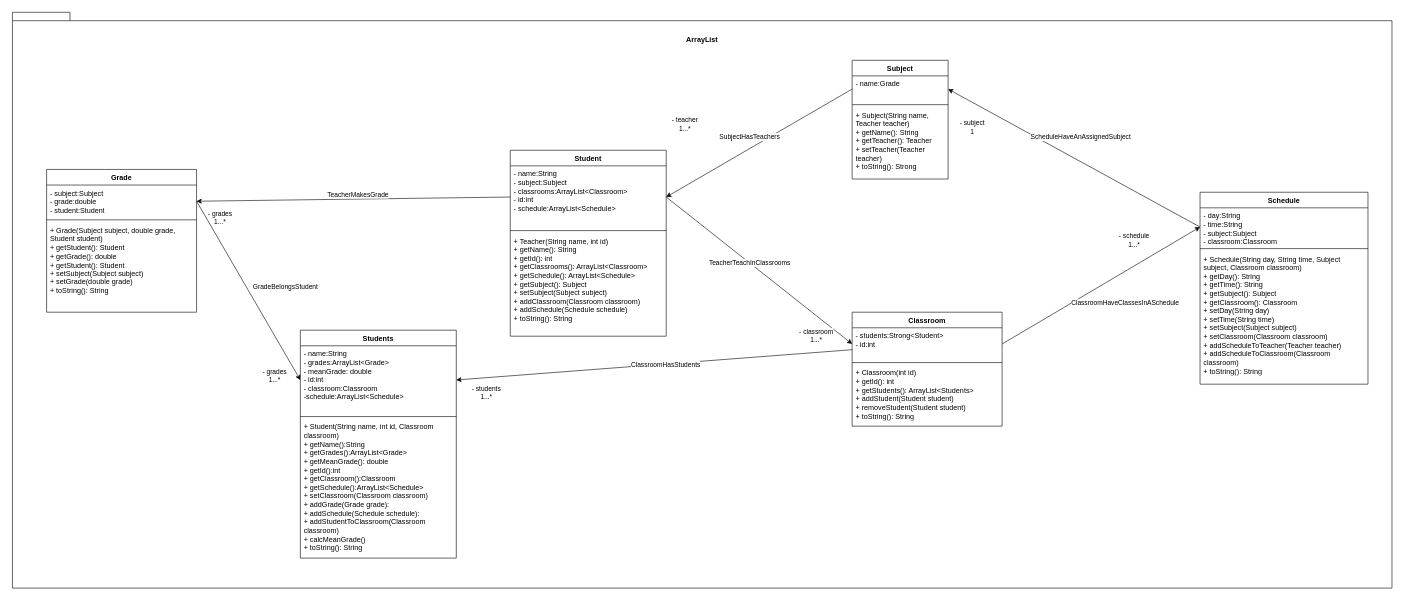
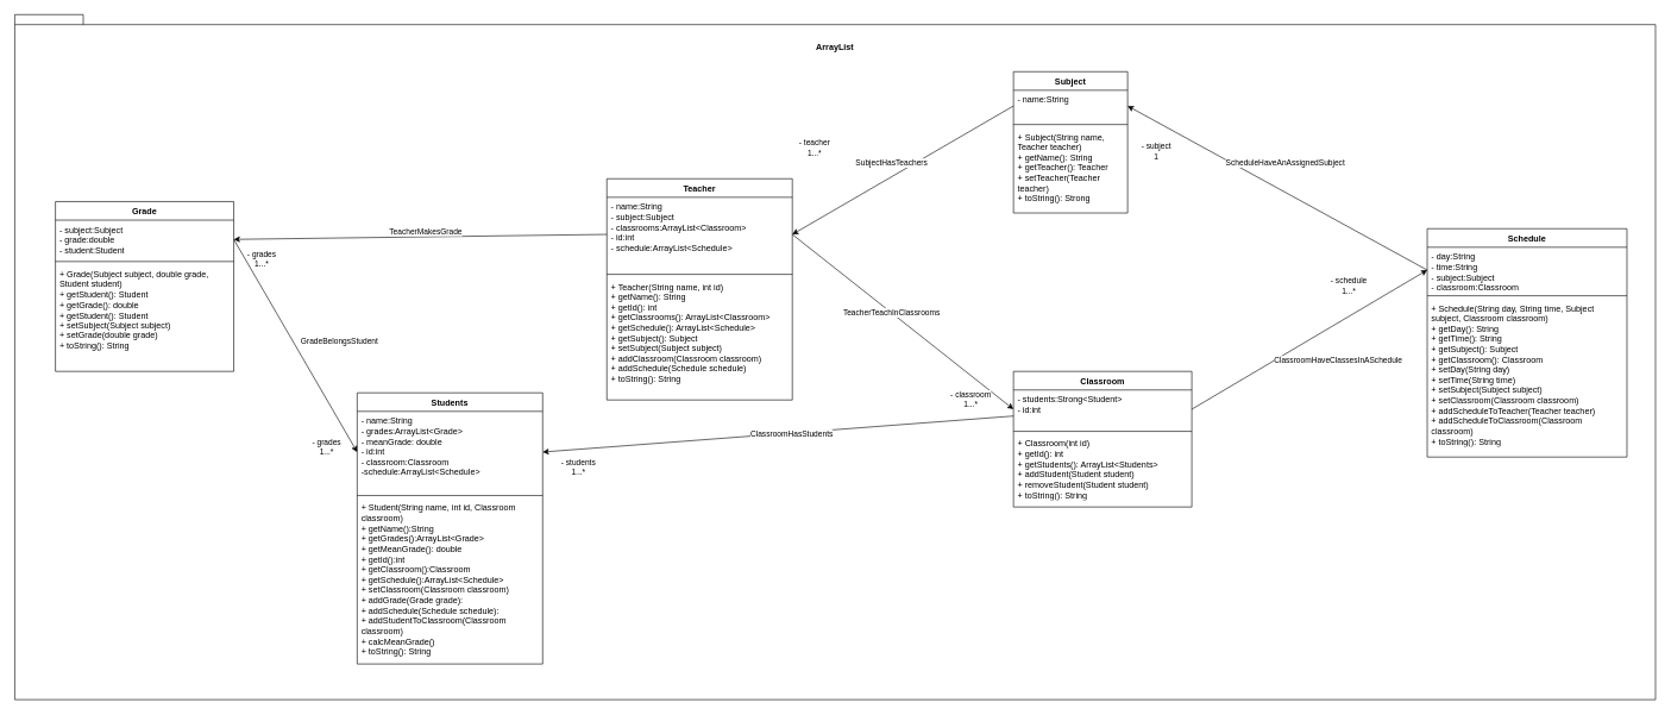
  <mxCell id="0" />
  <mxCell id="1" parent="0" />
  <mxCell id="2" value="ArrayList&lt;div&gt;&lt;br&gt;&lt;/div&gt;&lt;div&gt;&lt;br&gt;&lt;/div&gt;&lt;div&gt;&lt;br&gt;&lt;/div&gt;&lt;div&gt;&lt;br&gt;&lt;/div&gt;&lt;div&gt;&lt;br&gt;&lt;/div&gt;&lt;div&gt;&lt;br&gt;&lt;/div&gt;&lt;div&gt;&lt;br&gt;&lt;/div&gt;&lt;div&gt;&lt;br&gt;&lt;/div&gt;&lt;div&gt;&lt;br&gt;&lt;/div&gt;&lt;div&gt;&lt;br&gt;&lt;/div&gt;&lt;div&gt;&lt;br&gt;&lt;/div&gt;&lt;div&gt;&lt;br&gt;&lt;/div&gt;&lt;div&gt;&lt;br&gt;&lt;/div&gt;&lt;div&gt;&lt;br&gt;&lt;/div&gt;&lt;div&gt;&lt;br&gt;&lt;/div&gt;&lt;div&gt;&lt;br&gt;&lt;/div&gt;&lt;div&gt;&lt;br&gt;&lt;/div&gt;&lt;div&gt;&lt;br&gt;&lt;/div&gt;&lt;div&gt;&lt;br&gt;&lt;/div&gt;&lt;div&gt;&lt;br&gt;&lt;/div&gt;&lt;div&gt;&lt;br&gt;&lt;/div&gt;&lt;div&gt;&lt;br&gt;&lt;/div&gt;&lt;div&gt;&lt;br&gt;&lt;/div&gt;&lt;div&gt;&lt;br&gt;&lt;/div&gt;&lt;div&gt;&lt;br&gt;&lt;/div&gt;&lt;div&gt;&lt;br&gt;&lt;/div&gt;&lt;div&gt;&lt;br&gt;&lt;/div&gt;&lt;div&gt;&lt;br&gt;&lt;/div&gt;&lt;div&gt;&lt;br&gt;&lt;/div&gt;&lt;div&gt;&lt;br&gt;&lt;/div&gt;&lt;div&gt;&lt;br&gt;&lt;/div&gt;&lt;div&gt;&lt;br&gt;&lt;/div&gt;&lt;div&gt;&lt;br&gt;&lt;/div&gt;&lt;div&gt;&lt;br&gt;&lt;/div&gt;&lt;div&gt;&lt;br&gt;&lt;/div&gt;&lt;div&gt;&lt;br&gt;&lt;/div&gt;&lt;div&gt;&lt;br&gt;&lt;/div&gt;&lt;div&gt;&lt;br&gt;&lt;/div&gt;&lt;div&gt;&lt;br&gt;&lt;/div&gt;&lt;div&gt;&lt;br&gt;&lt;/div&gt;&lt;div&gt;&lt;br&gt;&lt;/div&gt;&lt;div&gt;&lt;br&gt;&lt;/div&gt;&lt;div&gt;&lt;br&gt;&lt;/div&gt;&lt;div&gt;&lt;br&gt;&lt;/div&gt;&lt;div&gt;&lt;br&gt;&lt;/div&gt;&lt;div&gt;&lt;br&gt;&lt;/div&gt;&lt;div&gt;&lt;br&gt;&lt;/div&gt;&lt;div&gt;&lt;br&gt;&lt;/div&gt;&lt;div&gt;&lt;br&gt;&lt;/div&gt;&lt;div&gt;&lt;br&gt;&lt;/div&gt;&lt;div&gt;&lt;br&gt;&lt;/div&gt;&lt;div&gt;&lt;br&gt;&lt;/div&gt;&lt;div&gt;&lt;br&gt;&lt;/div&gt;&lt;div&gt;&lt;br&gt;&lt;/div&gt;&lt;div&gt;&lt;br&gt;&lt;/div&gt;&lt;div&gt;&lt;br&gt;&lt;/div&gt;&lt;div&gt;&lt;br&gt;&lt;/div&gt;&lt;div&gt;&lt;br&gt;&lt;/div&gt;&lt;div&gt;&lt;br&gt;&lt;/div&gt;&lt;div&gt;&lt;br&gt;&lt;/div&gt;&lt;div&gt;&lt;br&gt;&lt;/div&gt;" style="shape=folder;fontStyle=1;spacingTop=10;tabWidth=40;tabHeight=14;tabPosition=left;html=1;whiteSpace=wrap;" parent="1" vertex="1"><mxGeometry x="20" y="20" width="2300" height="960" as="geometry" /></mxCell>
  <mxCell id="3" value="Classroom" style="swimlane;fontStyle=1;align=center;verticalAlign=top;childLayout=stackLayout;horizontal=1;startSize=26;horizontalStack=0;resizeParent=1;resizeParentMax=0;resizeLast=0;collapsible=1;marginBottom=0;whiteSpace=wrap;html=1;" parent="1" vertex="1"><mxGeometry x="1420" y="520" width="250" height="190" as="geometry" /></mxCell>
  <mxCell id="4" value="&lt;div&gt;- students:Strong&amp;lt;Student&amp;gt;&lt;/div&gt;&lt;div&gt;- id:int&lt;/div&gt;" style="text;strokeColor=none;fillColor=none;align=left;verticalAlign=top;spacingLeft=4;spacingRight=4;overflow=hidden;rotatable=0;points=[[0,0.5],[1,0.5]];portConstraint=eastwest;whiteSpace=wrap;html=1;" parent="3" vertex="1"><mxGeometry y="26" width="250" height="54" as="geometry" /></mxCell>
  <mxCell id="5" value="" style="line;strokeWidth=1;fillColor=none;align=left;verticalAlign=middle;spacingTop=-1;spacingLeft=3;spacingRight=3;rotatable=0;labelPosition=right;points=[];portConstraint=eastwest;strokeColor=inherit;" parent="3" vertex="1"><mxGeometry y="80" width="250" height="8" as="geometry" /></mxCell>
  <mxCell id="6" value="&lt;div&gt;+ Classroom(int id)&lt;/div&gt;&lt;div&gt;+ getId(): int&lt;/div&gt;&lt;div&gt;+ getStudents(): ArrayList&amp;lt;Students&amp;gt;&lt;/div&gt;&lt;div&gt;+ addStudent(Student student)&lt;/div&gt;&lt;div&gt;+ removeStudent(Student student)&lt;/div&gt;&lt;div&gt;+ toString(): String&lt;/div&gt;" style="text;strokeColor=none;fillColor=none;align=left;verticalAlign=top;spacingLeft=4;spacingRight=4;overflow=hidden;rotatable=0;points=[[0,0.5],[1,0.5]];portConstraint=eastwest;whiteSpace=wrap;html=1;" parent="3" vertex="1"><mxGeometry y="88" width="250" height="102" as="geometry" /></mxCell>
  <mxCell id="7" value="Subject" style="swimlane;fontStyle=1;align=center;verticalAlign=top;childLayout=stackLayout;horizontal=1;startSize=26;horizontalStack=0;resizeParent=1;resizeParentMax=0;resizeLast=0;collapsible=1;marginBottom=0;whiteSpace=wrap;html=1;" parent="1" vertex="1"><mxGeometry x="1420" y="100" width="160" height="198" as="geometry" /></mxCell>
- <mxCell id="8" value="&lt;div&gt;- name:Grade&lt;/div&gt;" style="text;strokeColor=none;fillColor=none;align=left;verticalAlign=top;spacingLeft=4;spacingRight=4;overflow=hidden;rotatable=0;points=[[0,0.5],[1,0.5]];portConstraint=eastwest;whiteSpace=wrap;html=1;" parent="7" vertex="1"><mxGeometry y="26" width="160" height="44" as="geometry" /></mxCell>
+ <mxCell id="8" value="&lt;div&gt;- name:String&lt;/div&gt;" style="text;strokeColor=none;fillColor=none;align=left;verticalAlign=top;spacingLeft=4;spacingRight=4;overflow=hidden;rotatable=0;points=[[0,0.5],[1,0.5]];portConstraint=eastwest;whiteSpace=wrap;html=1;" parent="7" vertex="1"><mxGeometry y="26" width="160" height="44" as="geometry" /></mxCell>
  <mxCell id="9" value="" style="line;strokeWidth=1;fillColor=none;align=left;verticalAlign=middle;spacingTop=-1;spacingLeft=3;spacingRight=3;rotatable=0;labelPosition=right;points=[];portConstraint=eastwest;strokeColor=inherit;" parent="7" vertex="1"><mxGeometry y="70" width="160" height="8" as="geometry" /></mxCell>
  <mxCell id="10" value="&lt;div&gt;+ Subject(String name, Teacher teacher)&lt;/div&gt;&lt;div&gt;+ getName(): String&lt;/div&gt;&lt;div&gt;+ getTeacher(): Teacher&lt;/div&gt;&lt;div&gt;+ setTeacher(Teacher teacher)&lt;/div&gt;&lt;div&gt;+ toString(): Strong&lt;/div&gt;" style="text;strokeColor=none;fillColor=none;align=left;verticalAlign=top;spacingLeft=4;spacingRight=4;overflow=hidden;rotatable=0;points=[[0,0.5],[1,0.5]];portConstraint=eastwest;whiteSpace=wrap;html=1;" parent="7" vertex="1"><mxGeometry y="78" width="160" height="120" as="geometry" /></mxCell>
  <mxCell id="11" value="Schedule" style="swimlane;fontStyle=1;align=center;verticalAlign=top;childLayout=stackLayout;horizontal=1;startSize=26;horizontalStack=0;resizeParent=1;resizeParentMax=0;resizeLast=0;collapsible=1;marginBottom=0;whiteSpace=wrap;html=1;" parent="1" vertex="1"><mxGeometry x="2000" y="320" width="280" height="320" as="geometry" /></mxCell>
  <mxCell id="12" value="&lt;div&gt;- day:String&lt;/div&gt;&lt;div&gt;- time:String&lt;/div&gt;&lt;div&gt;- subject:Subject&lt;/div&gt;&lt;div&gt;- classroom:Classroom&lt;/div&gt;" style="text;strokeColor=none;fillColor=none;align=left;verticalAlign=top;spacingLeft=4;spacingRight=4;overflow=hidden;rotatable=0;points=[[0,0.5],[1,0.5]];portConstraint=eastwest;whiteSpace=wrap;html=1;" parent="11" vertex="1"><mxGeometry y="26" width="280" height="64" as="geometry" /></mxCell>
  <mxCell id="13" value="" style="line;strokeWidth=1;fillColor=none;align=left;verticalAlign=middle;spacingTop=-1;spacingLeft=3;spacingRight=3;rotatable=0;labelPosition=right;points=[];portConstraint=eastwest;strokeColor=inherit;" parent="11" vertex="1"><mxGeometry y="90" width="280" height="8" as="geometry" /></mxCell>
  <mxCell id="14" value="&lt;div&gt;+ Schedule(String day, String time, Subject subject, Classroom classroom)&lt;/div&gt;&lt;div&gt;+ getDay(): String&lt;/div&gt;&lt;div&gt;+ getTime(): String&lt;/div&gt;&lt;div&gt;+ getSubject(): Subject&lt;/div&gt;&lt;div&gt;+ getClassroom(): Classroom&lt;/div&gt;&lt;div&gt;+ setDay(String day)&lt;/div&gt;&lt;div&gt;+ setTime(String time)&lt;/div&gt;&lt;div&gt;+ setSubject(Subject subject)&lt;/div&gt;&lt;div&gt;+ setClassroom(Classroom classroom)&lt;/div&gt;&lt;div&gt;+ addScheduleToTeacher(Teacher teacher)&lt;/div&gt;&lt;div&gt;+ addScheduleToClassroom(Classroom classroom)&lt;/div&gt;&lt;div&gt;+ toString(): String&lt;/div&gt;" style="text;strokeColor=none;fillColor=none;align=left;verticalAlign=top;spacingLeft=4;spacingRight=4;overflow=hidden;rotatable=0;points=[[0,0.5],[1,0.5]];portConstraint=eastwest;whiteSpace=wrap;html=1;" parent="11" vertex="1"><mxGeometry y="98" width="280" height="222" as="geometry" /></mxCell>
  <mxCell id="15" value="Grade" style="swimlane;fontStyle=1;align=center;verticalAlign=top;childLayout=stackLayout;horizontal=1;startSize=26;horizontalStack=0;resizeParent=1;resizeParentMax=0;resizeLast=0;collapsible=1;marginBottom=0;whiteSpace=wrap;html=1;" parent="1" vertex="1"><mxGeometry x="77" y="282" width="250" height="238" as="geometry" /></mxCell>
  <mxCell id="16" value="&lt;div&gt;- subject:Subject&lt;/div&gt;&lt;div&gt;- grade:double&lt;/div&gt;&lt;div&gt;- student:Student&lt;/div&gt;" style="text;strokeColor=none;fillColor=none;align=left;verticalAlign=top;spacingLeft=4;spacingRight=4;overflow=hidden;rotatable=0;points=[[0,0.5],[1,0.5]];portConstraint=eastwest;whiteSpace=wrap;html=1;" parent="15" vertex="1"><mxGeometry y="26" width="250" height="54" as="geometry" /></mxCell>
  <mxCell id="17" value="" style="line;strokeWidth=1;fillColor=none;align=left;verticalAlign=middle;spacingTop=-1;spacingLeft=3;spacingRight=3;rotatable=0;labelPosition=right;points=[];portConstraint=eastwest;strokeColor=inherit;" parent="15" vertex="1"><mxGeometry y="80" width="250" height="8" as="geometry" /></mxCell>
  <mxCell id="18" value="&lt;div&gt;+ Grade(Subject subject, double grade, Student student)&lt;/div&gt;&lt;div&gt;+ getStudent(): Student&lt;/div&gt;&lt;div&gt;+ getGrade(): double&lt;/div&gt;&lt;div&gt;+ getStudent(): Student&lt;/div&gt;&lt;div&gt;+ setSubject(Subject subject)&lt;/div&gt;&lt;div&gt;+ setGrade(double grade)&lt;/div&gt;&lt;div&gt;+ toString(): String&lt;/div&gt;" style="text;strokeColor=none;fillColor=none;align=left;verticalAlign=top;spacingLeft=4;spacingRight=4;overflow=hidden;rotatable=0;points=[[0,0.5],[1,0.5]];portConstraint=eastwest;whiteSpace=wrap;html=1;" parent="15" vertex="1"><mxGeometry y="88" width="250" height="150" as="geometry" /></mxCell>
- <mxCell id="19" value="Student" style="swimlane;fontStyle=1;align=center;verticalAlign=top;childLayout=stackLayout;horizontal=1;startSize=26;horizontalStack=0;resizeParent=1;resizeParentMax=0;resizeLast=0;collapsible=1;marginBottom=0;whiteSpace=wrap;html=1;" parent="1" vertex="1"><mxGeometry x="850" y="250" width="260" height="310" as="geometry" /></mxCell>
+ <mxCell id="19" value="Teacher" style="swimlane;fontStyle=1;align=center;verticalAlign=top;childLayout=stackLayout;horizontal=1;startSize=26;horizontalStack=0;resizeParent=1;resizeParentMax=0;resizeLast=0;collapsible=1;marginBottom=0;whiteSpace=wrap;html=1;" parent="1" vertex="1"><mxGeometry x="850" y="250" width="260" height="310" as="geometry" /></mxCell>
  <mxCell id="20" value="&lt;div&gt;- name:String&lt;/div&gt;&lt;div&gt;- subject:Subject&lt;/div&gt;&lt;div&gt;- classrooms:ArrayList&amp;lt;Classroom&amp;gt;&lt;/div&gt;&lt;div&gt;- id:int&lt;/div&gt;&lt;div&gt;- schedule:ArrayList&amp;lt;Schedule&amp;gt;&lt;/div&gt;" style="text;strokeColor=none;fillColor=none;align=left;verticalAlign=top;spacingLeft=4;spacingRight=4;overflow=hidden;rotatable=0;points=[[0,0.5],[1,0.5]];portConstraint=eastwest;whiteSpace=wrap;html=1;" parent="19" vertex="1"><mxGeometry y="26" width="260" height="104" as="geometry" /></mxCell>
  <mxCell id="21" value="" style="line;strokeWidth=1;fillColor=none;align=left;verticalAlign=middle;spacingTop=-1;spacingLeft=3;spacingRight=3;rotatable=0;labelPosition=right;points=[];portConstraint=eastwest;strokeColor=inherit;" parent="19" vertex="1"><mxGeometry y="130" width="260" height="8" as="geometry" /></mxCell>
  <mxCell id="22" value="&lt;div&gt;+ Teacher(String name, int id)&lt;/div&gt;&lt;div&gt;+ getName(): String&lt;/div&gt;&lt;div&gt;+ getId(): int&lt;/div&gt;&lt;div&gt;+ getClassrooms(): ArrayList&amp;lt;Classroom&amp;gt;&lt;/div&gt;&lt;div&gt;+ getSchedule(): ArrayList&amp;lt;Schedule&amp;gt;&lt;/div&gt;&lt;div&gt;+ getSubject(): Subject&lt;/div&gt;&lt;div&gt;+ setSubject(Subject subject)&lt;/div&gt;&lt;div&gt;+ addClassroom(Classroom classroom)&lt;/div&gt;&lt;div&gt;+ addSchedule(Schedule schedule)&lt;/div&gt;&lt;div&gt;+ toString(): String&lt;/div&gt;" style="text;strokeColor=none;fillColor=none;align=left;verticalAlign=top;spacingLeft=4;spacingRight=4;overflow=hidden;rotatable=0;points=[[0,0.5],[1,0.5]];portConstraint=eastwest;whiteSpace=wrap;html=1;" parent="19" vertex="1"><mxGeometry y="138" width="260" height="172" as="geometry" /></mxCell>
  <mxCell id="23" value="Students" style="swimlane;fontStyle=1;align=center;verticalAlign=top;childLayout=stackLayout;horizontal=1;startSize=26;horizontalStack=0;resizeParent=1;resizeParentMax=0;resizeLast=0;collapsible=1;marginBottom=0;whiteSpace=wrap;html=1;" parent="1" vertex="1"><mxGeometry x="500" y="550" width="260" height="380" as="geometry" /></mxCell>
  <mxCell id="24" value="&lt;div&gt;- name:String&lt;/div&gt;&lt;div&gt;- grades:ArrayList&amp;lt;Grade&amp;gt;&lt;/div&gt;&lt;div&gt;- meanGrade: double&lt;/div&gt;&lt;div&gt;- id:int&lt;/div&gt;&lt;div&gt;- classroom:Classroom&lt;/div&gt;&lt;div&gt;-schedule:ArrayList&amp;lt;Schedule&amp;gt;&lt;/div&gt;" style="text;strokeColor=none;fillColor=none;align=left;verticalAlign=top;spacingLeft=4;spacingRight=4;overflow=hidden;rotatable=0;points=[[0,0.5],[1,0.5]];portConstraint=eastwest;whiteSpace=wrap;html=1;" parent="23" vertex="1"><mxGeometry y="26" width="260" height="114" as="geometry" /></mxCell>
  <mxCell id="25" value="" style="line;strokeWidth=1;fillColor=none;align=left;verticalAlign=middle;spacingTop=-1;spacingLeft=3;spacingRight=3;rotatable=0;labelPosition=right;points=[];portConstraint=eastwest;strokeColor=inherit;" parent="23" vertex="1"><mxGeometry y="140" width="260" height="8" as="geometry" /></mxCell>
  <mxCell id="26" value="&lt;div&gt;+ Student(String name, int id, Classroom classroom)&lt;/div&gt;&lt;div&gt;+ getName():String&lt;/div&gt;&lt;div&gt;+ getGrades():ArrayList&amp;lt;Grade&amp;gt;&lt;/div&gt;&lt;div&gt;+ getMeanGrade(): double&lt;/div&gt;&lt;div&gt;+ getId():int&lt;/div&gt;&lt;div&gt;+ getClassroom():Classroom&lt;/div&gt;&lt;div&gt;+ getSchedule():ArrayList&amp;lt;Schedule&amp;gt;&lt;/div&gt;&lt;div&gt;+ setClassroom(Classroom classroom)&lt;/div&gt;&lt;div&gt;+ addGrade(Grade grade):&lt;/div&gt;&lt;div&gt;+ addSchedule(Schedule schedule):&lt;/div&gt;&lt;div&gt;+ addStudentToClassroom(Classroom classroom)&lt;/div&gt;&lt;div&gt;+ calcMeanGrade()&lt;/div&gt;&lt;div&gt;+ toString(): String&lt;/div&gt;" style="text;strokeColor=none;fillColor=none;align=left;verticalAlign=top;spacingLeft=4;spacingRight=4;overflow=hidden;rotatable=0;points=[[0,0.5],[1,0.5]];portConstraint=eastwest;whiteSpace=wrap;html=1;" parent="23" vertex="1"><mxGeometry y="148" width="260" height="232" as="geometry" /></mxCell>
  <mxCell id="27" style="edgeStyle=none;html=1;entryX=1;entryY=0.5;entryDx=0;entryDy=0;exitX=0;exitY=0.5;exitDx=0;exitDy=0;" edge="1" parent="1" source="8" target="20"><mxGeometry relative="1" as="geometry" /></mxCell>
  <mxCell id="28" value="SubjectHasTeachers" style="edgeLabel;html=1;align=center;verticalAlign=middle;resizable=0;points=[];" vertex="1" connectable="0" parent="27"><mxGeometry x="0.105" relative="1" as="geometry"><mxPoint y="-20" as="offset" /></mxGeometry></mxCell>
  <mxCell id="29" value="- teacher&lt;br&gt;1...*" style="edgeLabel;html=1;align=center;verticalAlign=middle;resizable=0;points=[];" vertex="1" connectable="0" parent="27"><mxGeometry x="-0.731" relative="1" as="geometry"><mxPoint x="-238" y="34" as="offset" /></mxGeometry></mxCell>
  <mxCell id="30" style="edgeStyle=none;html=1;entryX=0;entryY=0.5;entryDx=0;entryDy=0;exitX=1;exitY=0.5;exitDx=0;exitDy=0;" edge="1" parent="1" source="4" target="12"><mxGeometry relative="1" as="geometry" /></mxCell>
  <mxCell id="31" value="ClassroomHaveClassesInASchedule" style="edgeLabel;html=1;align=center;verticalAlign=middle;resizable=0;points=[];" vertex="1" connectable="0" parent="30"><mxGeometry x="0.103" y="3" relative="1" as="geometry"><mxPoint x="24" y="41" as="offset" /></mxGeometry></mxCell>
  <mxCell id="32" value="- schedule&lt;br&gt;1...*" style="edgeLabel;html=1;align=center;verticalAlign=middle;resizable=0;points=[];" vertex="1" connectable="0" parent="30"><mxGeometry x="-0.86" y="3" relative="1" as="geometry"><mxPoint x="198" y="-157" as="offset" /></mxGeometry></mxCell>
  <mxCell id="33" style="edgeStyle=none;html=1;entryX=1;entryY=0.5;entryDx=0;entryDy=0;exitX=0;exitY=0.5;exitDx=0;exitDy=0;" edge="1" parent="1" source="12" target="8"><mxGeometry relative="1" as="geometry" /></mxCell>
  <mxCell id="34" value="ScheduleHaveAnAssignedSubject" style="edgeLabel;html=1;align=center;verticalAlign=middle;resizable=0;points=[];" vertex="1" connectable="0" parent="33"><mxGeometry x="0.174" relative="1" as="geometry"><mxPoint x="47" y="-16" as="offset" /></mxGeometry></mxCell>
  <mxCell id="35" value="- subject&lt;br&gt;1" style="edgeLabel;html=1;align=center;verticalAlign=middle;resizable=0;points=[];" vertex="1" connectable="0" parent="33"><mxGeometry x="-0.827" y="4" relative="1" as="geometry"><mxPoint x="-343" y="-150" as="offset" /></mxGeometry></mxCell>
  <mxCell id="36" style="edgeStyle=none;html=1;entryX=0;entryY=0.5;entryDx=0;entryDy=0;exitX=1;exitY=0.5;exitDx=0;exitDy=0;" edge="1" parent="1" source="20" target="4"><mxGeometry relative="1" as="geometry" /></mxCell>
  <mxCell id="37" value="TeacherTeachInClassrooms" style="edgeLabel;html=1;align=center;verticalAlign=middle;resizable=0;points=[];" vertex="1" connectable="0" parent="36"><mxGeometry x="-0.103" relative="1" as="geometry"><mxPoint as="offset" /></mxGeometry></mxCell>
  <mxCell id="38" value="- classroom&lt;br&gt;1...*" style="edgeLabel;html=1;align=center;verticalAlign=middle;resizable=0;points=[];" vertex="1" connectable="0" parent="36"><mxGeometry x="-0.885" y="-2" relative="1" as="geometry"><mxPoint x="233" y="216" as="offset" /></mxGeometry></mxCell>
  <mxCell id="39" style="edgeStyle=none;html=1;entryX=1;entryY=0.5;entryDx=0;entryDy=0;" edge="1" parent="1" source="4" target="24"><mxGeometry relative="1" as="geometry" /></mxCell>
  <mxCell id="40" value="ClassroomHasStudents" style="edgeLabel;html=1;align=center;verticalAlign=middle;resizable=0;points=[];" vertex="1" connectable="0" parent="39"><mxGeometry x="-0.055" y="2" relative="1" as="geometry"><mxPoint y="-1" as="offset" /></mxGeometry></mxCell>
  <mxCell id="41" value="- students&lt;br&gt;1...*" style="edgeLabel;html=1;align=center;verticalAlign=middle;resizable=0;points=[];" vertex="1" connectable="0" parent="39"><mxGeometry x="0.907" y="-2" relative="1" as="geometry"><mxPoint x="19" y="26" as="offset" /></mxGeometry></mxCell>
  <mxCell id="42" style="edgeStyle=none;html=1;entryX=1;entryY=0.5;entryDx=0;entryDy=0;exitX=0;exitY=0.5;exitDx=0;exitDy=0;" edge="1" parent="1" source="20" target="16"><mxGeometry relative="1" as="geometry" /></mxCell>
  <mxCell id="43" value="TeacherMakesGrade" style="edgeLabel;html=1;align=center;verticalAlign=middle;resizable=0;points=[];" vertex="1" connectable="0" parent="42"><mxGeometry x="0.156" y="-1" relative="1" as="geometry"><mxPoint x="47" y="-8" as="offset" /></mxGeometry></mxCell>
  <mxCell id="44" value="- grades&lt;br&gt;1...*" style="edgeLabel;html=1;align=center;verticalAlign=middle;resizable=0;points=[];" vertex="1" connectable="0" parent="42"><mxGeometry x="0.882" relative="1" as="geometry"><mxPoint x="7" y="28" as="offset" /></mxGeometry></mxCell>
  <mxCell id="45" style="edgeStyle=none;html=1;entryX=0;entryY=0.5;entryDx=0;entryDy=0;exitX=1;exitY=0.5;exitDx=0;exitDy=0;" edge="1" parent="1" source="16" target="24"><mxGeometry relative="1" as="geometry"><mxPoint x="250" y="153" as="sourcePoint" /></mxGeometry></mxCell>
  <mxCell id="46" value="GradeBelongsStudent" style="edgeLabel;html=1;align=center;verticalAlign=middle;resizable=0;points=[];" vertex="1" connectable="0" parent="45"><mxGeometry x="-0.162" y="-5" relative="1" as="geometry"><mxPoint x="80" y="14" as="offset" /></mxGeometry></mxCell>
  <mxCell id="47" value="- grades&lt;br&gt;1...*" style="edgeLabel;html=1;align=center;verticalAlign=middle;resizable=0;points=[];" vertex="1" connectable="0" parent="45"><mxGeometry x="0.823" y="2" relative="1" as="geometry"><mxPoint x="-30" y="20" as="offset" /></mxGeometry></mxCell>
